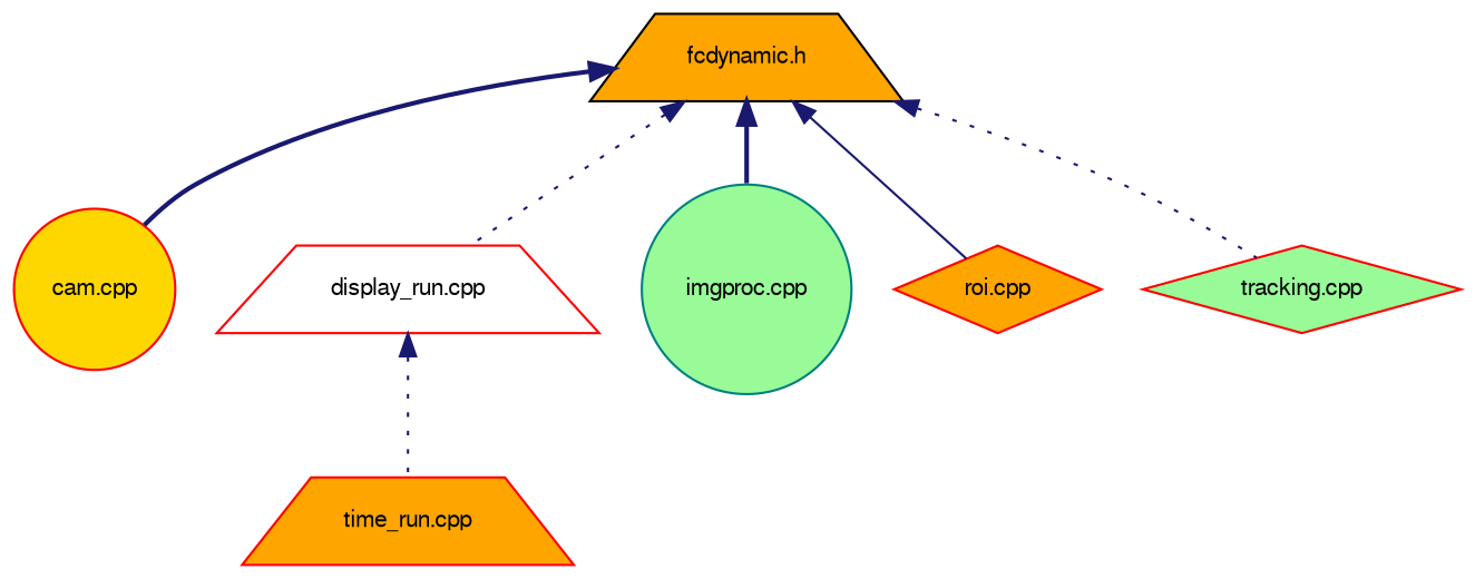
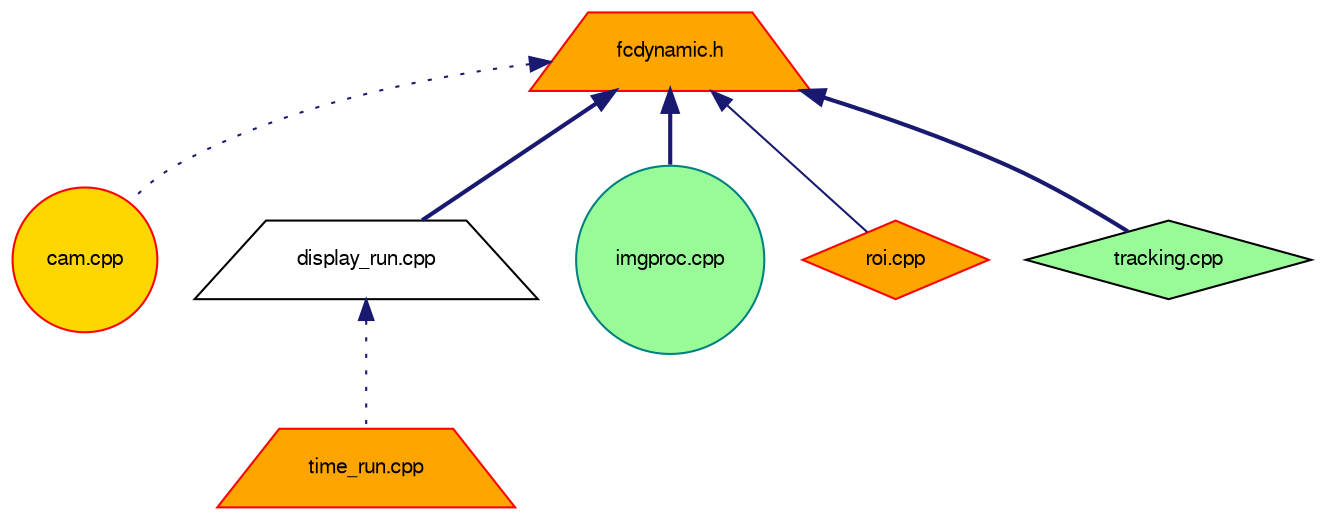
  digraph {
    node [color=red fillcolor=orange fontname=FreeSans fontsize=10 shape=trapezium style=filled]
    edge [color=midnightblue dir=back fontname=FreeSans fontsize=10 labelfontname=FreeSans labelfontsize=10 style=bold]
-   n1 [color=black fontcolor=black height=0.2 label="fcdynamic.h" width=0.4]
+   n1 [fontcolor=black height=0.2 label="fcdynamic.h" width=0.4]
    n2 [fillcolor=gold height=0.2 label="cam.cpp" shape=circle width=0.4]
-   n3 [fillcolor=white height=0.2 label="display_run.cpp" width=0.4]
+   n3 [color=black fillcolor=white height=0.2 label="display_run.cpp" width=0.4]
    n4 [color=teal fillcolor=palegreen height=0.2 label="imgproc.cpp" shape=circle width=0.4]
    n5 [height=0.2 label="roi.cpp" shape=diamond width=0.4]
-   n6 [fillcolor=palegreen height=0.2 label="tracking.cpp" shape=diamond width=0.4]
+   n6 [color=black fillcolor=palegreen height=0.2 label="tracking.cpp" shape=diamond width=0.4]
    n7 [height=0.2 label="time_run.cpp" width=0.4]
-   n1 -> n2
-   n1 -> n3 [style=dotted]
+   n1 -> n2 [style=dotted]
+   n1 -> n3
    n1 -> n4
    n1 -> n5 [style=solid]
-   n1 -> n6 [style=dotted]
+   n1 -> n6
    n3 -> n7 [style=dotted]
  }
